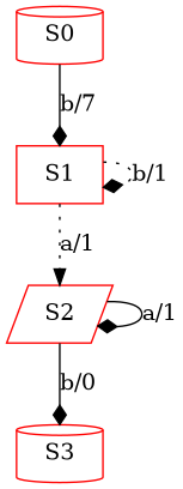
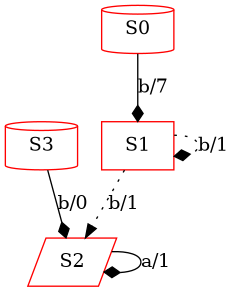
  digraph {
    node [color=red shape=cylinder]
    edge [arrowhead=diamond style=solid]
    S1 [shape=box]
    S0
    S2 [shape=parallelogram]
    S3
    S1 -> S1 [label="b/1" style=dotted]
-   S1 -> S2 [arrowhead=normal label="a/1" style=dotted]
+   S1 -> S2 [arrowhead=normal label="b/1" style=dotted]
    S0 -> S1 [label="b/7"]
    S2 -> S2 [label="a/1"]
-   S2 -> S3 [label="b/0"]
+   S3 -> S2 [label="b/0"]
  }
